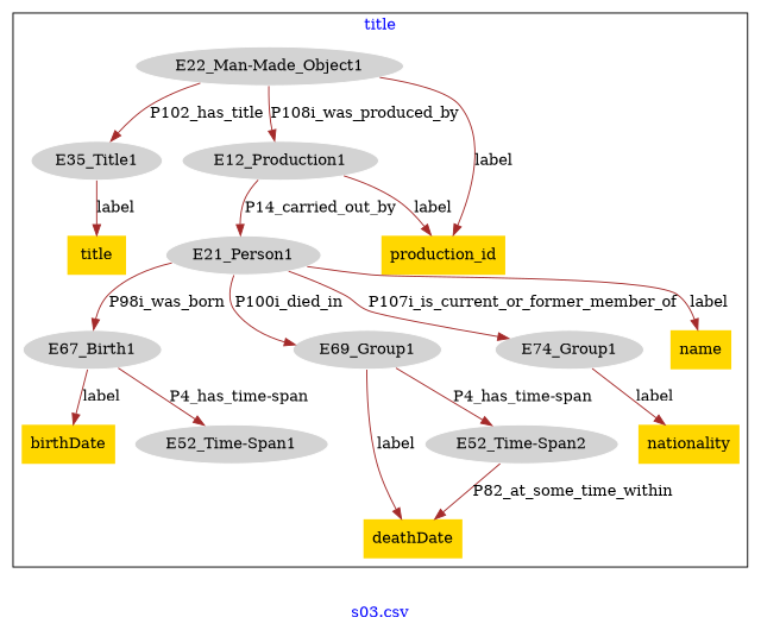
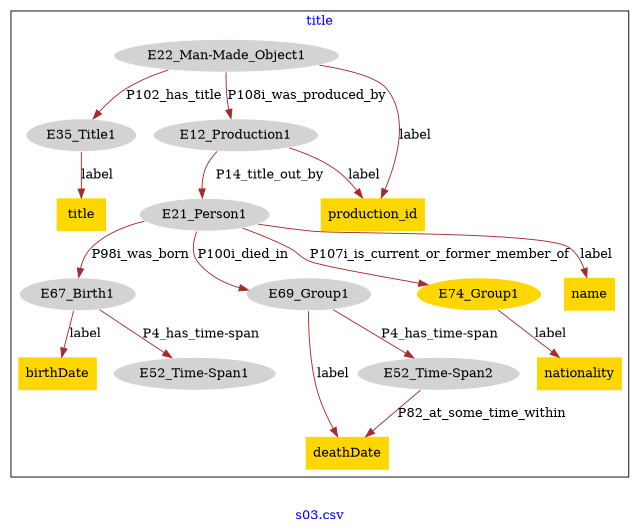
  digraph {
    fontcolor=blue
    label="s03.csv"
    remincross=true
    node [color=white fillcolor=lightgray style=filled]
    edge [color=brown fontcolor=black]
    n1 [label=E12_Production1]
    n2 [label=E21_Person1]
    n3 [label=E67_Birth1]
    n4 [label=E69_Group1]
-   n5 [label=E74_Group1]
+   n5 [fillcolor=gold label=E74_Group1]
    n6 [label="E22_Man-Made_Object1"]
    n7 [label=E35_Title1]
    n8 [label="E52_Time-Span1"]
    n9 [label="E52_Time-Span2"]
    n10 [fillcolor=gold label=production_id shape=plaintext color=""]
    n11 [fillcolor=gold label=deathDate shape=plaintext color=""]
    n12 [fillcolor=gold label=birthDate shape=plaintext color=""]
    n13 [fillcolor=gold label=nationality shape=plaintext color=""]
    n14 [fillcolor=gold label=name shape=plaintext color=""]
    n15 [fillcolor=gold label=title shape=plaintext color=""]
    subgraph cluster_1 {
      label=title
      n1
      n2
      n3
      n4
      n5
      n6
      n7
      n8
      n9
      n10
      n11
      n12
      n13
      n14
      n15
    }
-   n1 -> n2 [label=P14_carried_out_by]
+   n1 -> n2 [label=P14_title_out_by]
    n1 -> n10 [label=label]
    n2 -> n3 [label=P98i_was_born]
    n2 -> n4 [label=P100i_died_in]
    n2 -> n5 [label=P107i_is_current_or_former_member_of]
    n2 -> n14 [label=label]
    n3 -> n8 [label="P4_has_time-span"]
    n3 -> n12 [label=label]
    n4 -> n9 [label="P4_has_time-span"]
    n4 -> n11 [label=label]
    n5 -> n13 [label=label]
    n6 -> n1 [label=P108i_was_produced_by]
    n6 -> n7 [label=P102_has_title]
    n6 -> n10 [label=label]
    n7 -> n15 [label=label]
    n9 -> n11 [label=P82_at_some_time_within]
  }
